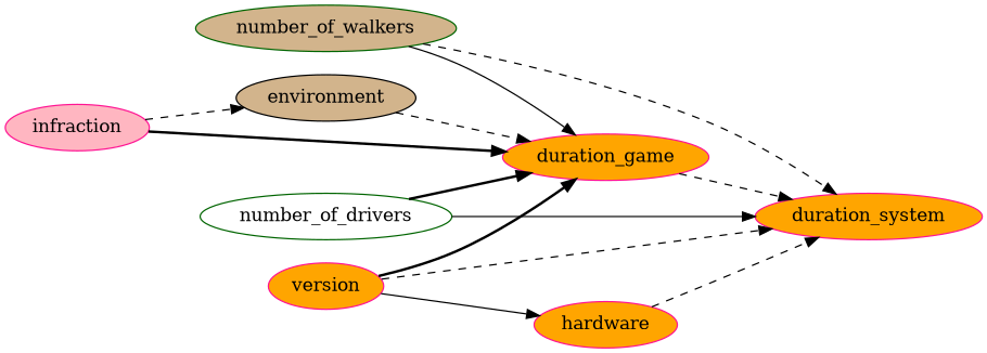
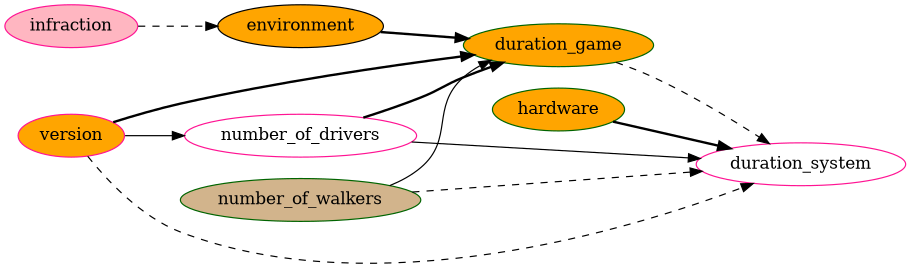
  digraph {
    rankdir=LR
    node [color=deeppink fillcolor=orange style=filled]
    edge [style=dashed]
-   environment [color=black fillcolor=tan]
-   duration_game
-   duration_system
+   environment [color=black]
+   duration_game [color=darkgreen]
+   duration_system [fillcolor=white]
    infraction [fillcolor=lightpink]
-   hardware
+   hardware [color=darkgreen]
    number_of_walkers [color=darkgreen fillcolor=tan]
-   number_of_drivers [color=darkgreen fillcolor=white]
+   number_of_drivers [fillcolor=white]
    version
-   environment -> duration_game
+   environment -> duration_game [style=bold]
    duration_game -> duration_system
    infraction -> environment
-   infraction -> duration_game [style=bold]
-   hardware -> duration_system
+   hardware -> duration_system [style=bold]
    number_of_walkers -> duration_game [style=solid]
    number_of_walkers -> duration_system
    number_of_drivers -> duration_game [style=bold]
    number_of_drivers -> duration_system [style=solid]
    version -> duration_game [style=bold]
    version -> duration_system
-   version -> hardware [style=solid]
+   version -> number_of_drivers [style=solid]
  }
